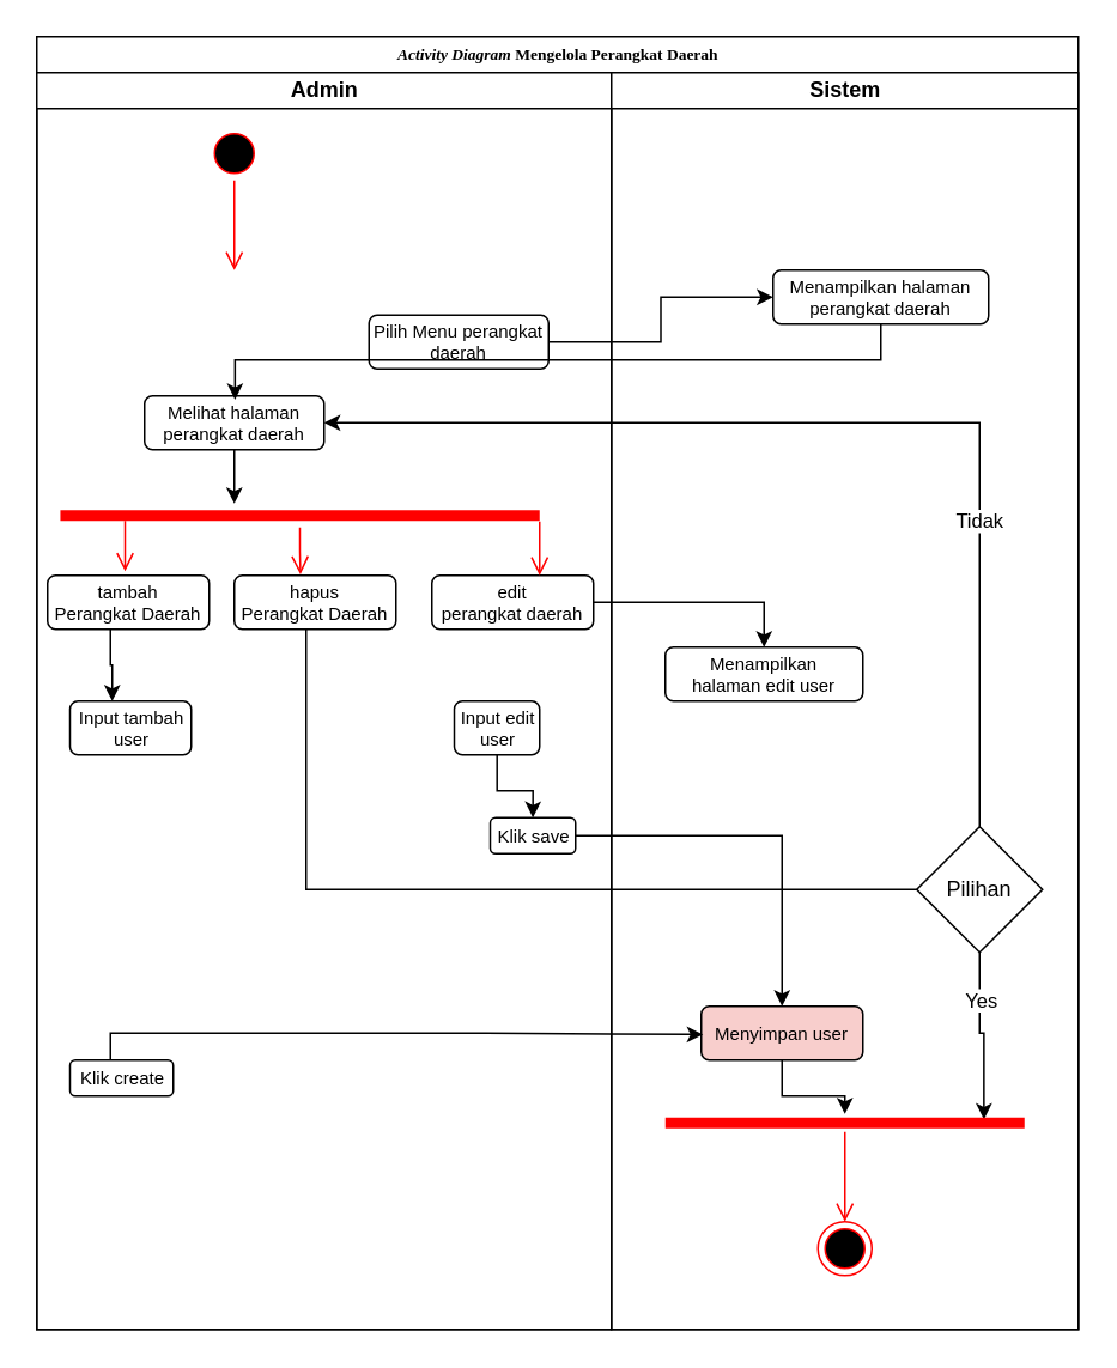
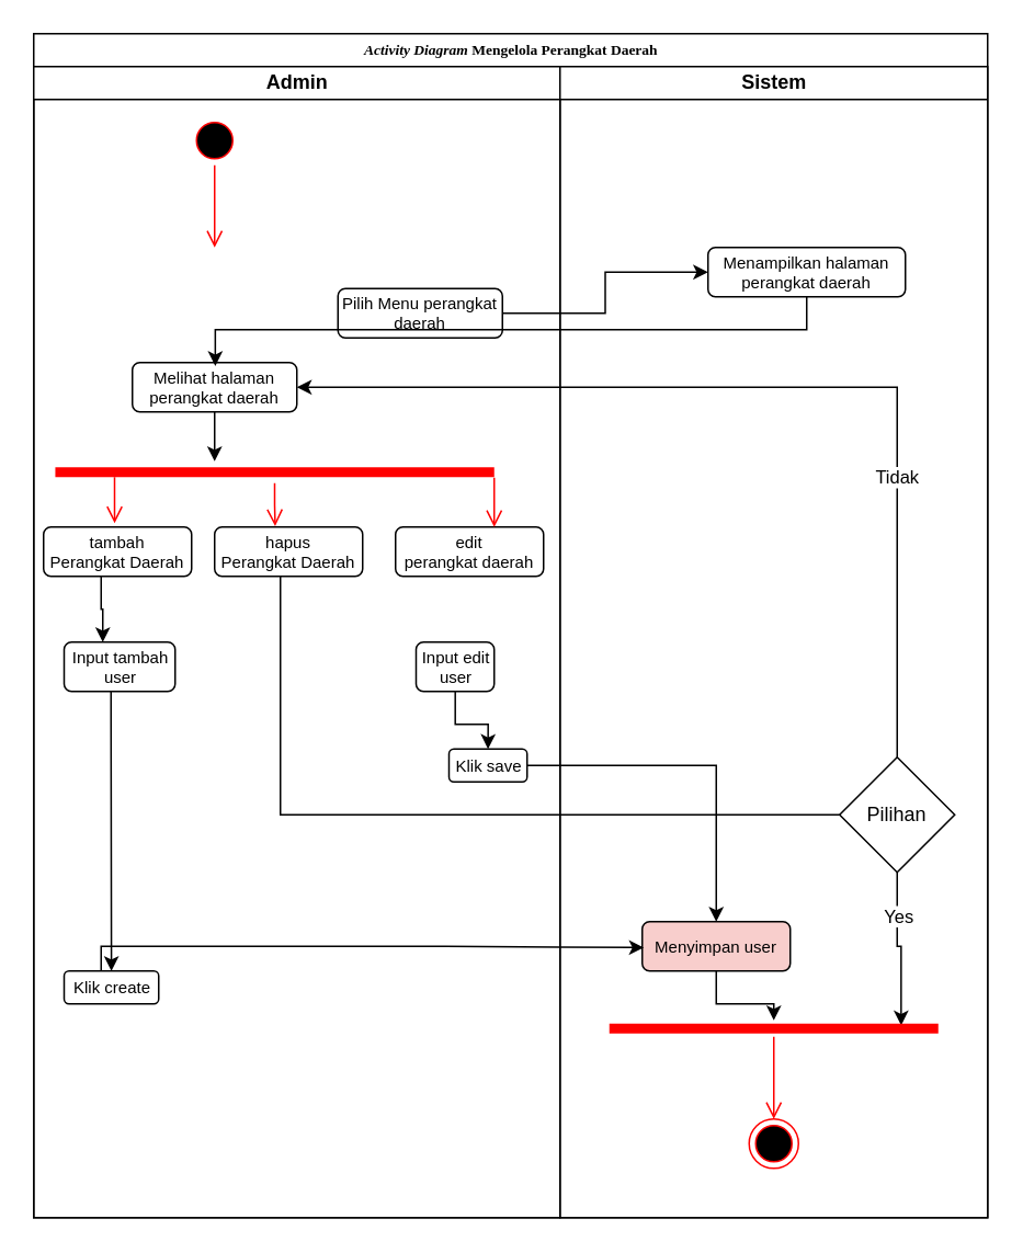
  <mxCell id="0" />
  <mxCell id="1" parent="0" />
  <mxCell id="2" value="&lt;font style=&quot;font-size: 9px;&quot;&gt;&lt;b style=&quot;mso-bidi-font-weight:normal&quot;&gt;&lt;i style=&quot;mso-bidi-font-style:normal&quot;&gt;&lt;span style=&quot;font-family: &amp;quot;Times New Roman&amp;quot;, serif;&quot;&gt;Activity Diagram &lt;/span&gt;&lt;/i&gt;&lt;span style=&quot;line-height: 150%; font-family: &amp;quot;Times New Roman&amp;quot;, serif;&quot;&gt;Mengelola Perangkat Daerah&lt;br&gt;&lt;/span&gt;&lt;/b&gt;&lt;/font&gt;" style="swimlane;html=1;childLayout=stackLayout;startSize=20;rounded=0;shadow=0;labelBackgroundColor=none;strokeWidth=1;fontFamily=Verdana;fontSize=8;align=center;" vertex="1" parent="1"><mxGeometry x="20" y="20" width="580" height="720" as="geometry" /></mxCell>
  <mxCell id="3" value="Admin" style="swimlane;html=1;startSize=20;" vertex="1" parent="2"><mxGeometry y="20" width="320" height="700" as="geometry" /></mxCell>
  <mxCell id="4" value="&lt;font style=&quot;font-size: 10px;&quot;&gt;Pilih Menu perangkat daerah&lt;br&gt;&lt;/font&gt;" style="rounded=1;whiteSpace=wrap;html=1;fontSize=10;" vertex="1" parent="3"><mxGeometry x="185" y="135" width="100" height="30" as="geometry" /></mxCell>
  <mxCell id="5" style="edgeStyle=orthogonalEdgeStyle;rounded=0;orthogonalLoop=1;jettySize=auto;html=1;" edge="1" parent="3" source="6"><mxGeometry relative="1" as="geometry"><mxPoint x="110" y="240" as="targetPoint" /></mxGeometry></mxCell>
  <mxCell id="6" value="&lt;div style=&quot;font-size: 10px;&quot;&gt;&lt;font style=&quot;font-size: 10px;&quot;&gt;Melihat halaman&lt;/font&gt;&lt;/div&gt;&lt;div style=&quot;font-size: 10px;&quot;&gt;perangkat daerah&lt;br&gt;&lt;/div&gt;" style="rounded=1;whiteSpace=wrap;html=1;fontSize=10;" vertex="1" parent="3"><mxGeometry x="60" y="180" width="100" height="30" as="geometry" /></mxCell>
  <mxCell id="7" style="edgeStyle=orthogonalEdgeStyle;rounded=0;orthogonalLoop=1;jettySize=auto;html=1;" edge="1" parent="3" source="8" target="12"><mxGeometry relative="1" as="geometry"><Array as="points"><mxPoint x="41" y="330" /><mxPoint x="42" y="330" /></Array></mxGeometry></mxCell>
  <mxCell id="8" value="&lt;div style=&quot;font-size: 10px;&quot;&gt;&lt;font style=&quot;font-size: 10px;&quot;&gt;tambah&lt;/font&gt;&lt;/div&gt;&lt;div style=&quot;font-size: 10px;&quot;&gt;Perangkat Daerah&lt;font style=&quot;font-size: 10px;&quot;&gt;&lt;br style=&quot;font-size: 10px;&quot;&gt;&lt;/font&gt;&lt;/div&gt;" style="rounded=1;whiteSpace=wrap;html=1;fontSize=10;" vertex="1" parent="3"><mxGeometry x="6" y="280" width="90" height="30" as="geometry" /></mxCell>
  <mxCell id="9" value="&lt;div style=&quot;font-size: 10px;&quot;&gt;&lt;font style=&quot;font-size: 10px;&quot;&gt;hapus&lt;/font&gt;&lt;/div&gt;&lt;div style=&quot;font-size: 10px;&quot;&gt;Perangkat Daerah&lt;font style=&quot;font-size: 10px;&quot;&gt;&lt;br style=&quot;font-size: 10px;&quot;&gt;&lt;/font&gt;&lt;/div&gt;" style="rounded=1;whiteSpace=wrap;html=1;fontSize=10;" vertex="1" parent="3"><mxGeometry x="110" y="280" width="90" height="30" as="geometry" /></mxCell>
  <mxCell id="10" value="&lt;div style=&quot;font-size: 10px;&quot;&gt;&lt;font style=&quot;font-size: 10px;&quot;&gt;edit&lt;/font&gt;&lt;/div&gt;&lt;div style=&quot;font-size: 10px;&quot;&gt;perangkat daerah&lt;font style=&quot;font-size: 10px;&quot;&gt;&lt;br style=&quot;font-size: 10px;&quot;&gt;&lt;/font&gt;&lt;/div&gt;" style="rounded=1;whiteSpace=wrap;html=1;fontSize=10;" vertex="1" parent="3"><mxGeometry x="220" y="280" width="90" height="30" as="geometry" /></mxCell>
+ <mxCell id="11" style="edgeStyle=orthogonalEdgeStyle;rounded=0;orthogonalLoop=1;jettySize=auto;html=1;entryX=0.5;entryY=0;entryDx=0;entryDy=0;" edge="1" parent="3" source="12" target="15"><mxGeometry relative="1" as="geometry"><Array as="points"><mxPoint x="47" y="400" /><mxPoint x="47" y="400" /></Array></mxGeometry></mxCell>
  <mxCell id="12" value="&lt;div style=&quot;font-size: 10px;&quot;&gt;&lt;font style=&quot;font-size: 10px;&quot;&gt;Input tambah&lt;/font&gt;&lt;/div&gt;&lt;div style=&quot;font-size: 10px;&quot;&gt;&lt;font style=&quot;font-size: 10px;&quot;&gt;user&lt;br style=&quot;font-size: 10px;&quot;&gt;&lt;/font&gt;&lt;/div&gt;" style="rounded=1;whiteSpace=wrap;html=1;fontSize=10;" vertex="1" parent="3"><mxGeometry x="18.5" y="350" width="67.5" height="30" as="geometry" /></mxCell>
  <mxCell id="13" style="edgeStyle=orthogonalEdgeStyle;rounded=0;orthogonalLoop=1;jettySize=auto;html=1;entryX=0.5;entryY=0;entryDx=0;entryDy=0;fontSize=10;" edge="1" parent="3" source="14" target="16"><mxGeometry relative="1" as="geometry" /></mxCell>
  <mxCell id="14" value="&lt;div style=&quot;font-size: 10px;&quot;&gt;&lt;font style=&quot;font-size: 10px;&quot;&gt;Input edit&lt;/font&gt;&lt;/div&gt;&lt;div style=&quot;font-size: 10px;&quot;&gt;user&lt;font style=&quot;font-size: 10px;&quot;&gt;&lt;br style=&quot;font-size: 10px;&quot;&gt;&lt;/font&gt;&lt;/div&gt;" style="rounded=1;whiteSpace=wrap;html=1;fontSize=10;" vertex="1" parent="3"><mxGeometry x="232.5" y="350" width="47.5" height="30" as="geometry" /></mxCell>
  <mxCell id="15" value="Klik create" style="rounded=1;whiteSpace=wrap;html=1;fontSize=10;" vertex="1" parent="3"><mxGeometry x="18.5" y="550" width="57.5" height="20" as="geometry" /></mxCell>
  <mxCell id="16" value="Klik save" style="rounded=1;whiteSpace=wrap;html=1;fontSize=10;" vertex="1" parent="3"><mxGeometry x="252.5" y="415" width="47.5" height="20" as="geometry" /></mxCell>
  <mxCell id="17" value="" style="ellipse;html=1;shape=startState;fillColor=#000000;strokeColor=#ff0000;" vertex="1" parent="3"><mxGeometry x="95" y="30" width="30" height="30" as="geometry" /></mxCell>
  <mxCell id="18" value="" style="edgeStyle=orthogonalEdgeStyle;html=1;verticalAlign=bottom;endArrow=open;endSize=8;strokeColor=#ff0000;rounded=0;" edge="1" parent="3" source="17"><mxGeometry relative="1" as="geometry"><mxPoint x="110" y="110" as="targetPoint" /></mxGeometry></mxCell>
  <mxCell id="19" value="" style="shape=line;html=1;strokeWidth=6;strokeColor=#ff0000;" vertex="1" parent="3"><mxGeometry x="13.13" y="240" width="266.87" height="13.34" as="geometry" /></mxCell>
  <mxCell id="20" value="" style="edgeStyle=orthogonalEdgeStyle;html=1;verticalAlign=bottom;endArrow=open;endSize=8;strokeColor=#ff0000;rounded=0;entryX=0.409;entryY=-0.017;entryDx=0;entryDy=0;entryPerimeter=0;" edge="1" parent="3" source="19" target="9"><mxGeometry relative="1" as="geometry"><mxPoint x="113" y="280" as="targetPoint" /></mxGeometry></mxCell>
  <mxCell id="21" value="" style="edgeStyle=orthogonalEdgeStyle;html=1;verticalAlign=bottom;endArrow=open;endSize=8;strokeColor=#ff0000;rounded=0;" edge="1" parent="3"><mxGeometry relative="1" as="geometry"><mxPoint x="280" y="280" as="targetPoint" /><mxPoint x="280" y="250" as="sourcePoint" /></mxGeometry></mxCell>
  <mxCell id="22" value="" style="edgeStyle=orthogonalEdgeStyle;html=1;verticalAlign=bottom;endArrow=open;endSize=8;strokeColor=#ff0000;rounded=0;exitX=0.135;exitY=0.722;exitDx=0;exitDy=0;exitPerimeter=0;entryX=0.48;entryY=-0.077;entryDx=0;entryDy=0;entryPerimeter=0;" edge="1" parent="3" source="19" target="8"><mxGeometry relative="1" as="geometry"><mxPoint x="133" y="300" as="targetPoint" /><mxPoint x="133" y="270" as="sourcePoint" /></mxGeometry></mxCell>
  <mxCell id="23" value="Sistem" style="swimlane;html=1;startSize=20;" vertex="1" parent="2"><mxGeometry x="320" y="20" width="260" height="700" as="geometry" /></mxCell>
  <mxCell id="24" value="&lt;font style=&quot;font-size: 10px;&quot;&gt;Menampilkan halaman perangkat daerah&lt;br&gt;&lt;/font&gt;" style="rounded=1;whiteSpace=wrap;html=1;fontSize=10;" vertex="1" parent="23"><mxGeometry x="90" y="110" width="120" height="30" as="geometry" /></mxCell>
  <mxCell id="25" style="edgeStyle=orthogonalEdgeStyle;rounded=0;orthogonalLoop=1;jettySize=auto;html=1;" edge="1" parent="23" source="26" target="31"><mxGeometry relative="1" as="geometry" /></mxCell>
  <mxCell id="26" value="&lt;font style=&quot;font-size: 10px;&quot;&gt;Menyimpan user&lt;/font&gt;" style="rounded=1;whiteSpace=wrap;html=1;fontSize=10;fillColor=#f8cecc;" vertex="1" parent="23"><mxGeometry x="50" y="520" width="90" height="30" as="geometry" /></mxCell>
- <mxCell id="27" value="&lt;div style=&quot;font-size: 10px;&quot;&gt;Menampilkan&lt;/div&gt;&lt;div style=&quot;font-size: 10px;&quot;&gt;halaman edit user&lt;br style=&quot;font-size: 10px;&quot;&gt;&lt;/div&gt;" style="rounded=1;whiteSpace=wrap;html=1;fontSize=10;" vertex="1" parent="23"><mxGeometry x="30" y="320" width="110" height="30" as="geometry" /></mxCell>
  <mxCell id="28" style="edgeStyle=orthogonalEdgeStyle;rounded=0;orthogonalLoop=1;jettySize=auto;html=1;entryX=0.887;entryY=0.31;entryDx=0;entryDy=0;entryPerimeter=0;" edge="1" parent="23" source="30" target="31"><mxGeometry relative="1" as="geometry"><mxPoint x="204" y="570" as="targetPoint" /></mxGeometry></mxCell>
  <mxCell id="29" value="Yes" style="edgeLabel;html=1;align=center;verticalAlign=middle;resizable=0;points=[];" vertex="1" connectable="0" parent="28"><mxGeometry x="-0.446" relative="1" as="geometry"><mxPoint as="offset" /></mxGeometry></mxCell>
  <mxCell id="30" value="Pilihan" style="rhombus;whiteSpace=wrap;html=1;" vertex="1" parent="23"><mxGeometry x="170" y="420" width="70" height="70" as="geometry" /></mxCell>
  <mxCell id="31" value="" style="shape=line;html=1;strokeWidth=6;strokeColor=#ff0000;" vertex="1" parent="23"><mxGeometry x="30" y="580" width="200" height="10" as="geometry" /></mxCell>
  <mxCell id="32" value="" style="edgeStyle=orthogonalEdgeStyle;html=1;verticalAlign=bottom;endArrow=open;endSize=8;strokeColor=#ff0000;rounded=0;" edge="1" parent="23" source="31"><mxGeometry relative="1" as="geometry"><mxPoint x="130" y="640" as="targetPoint" /></mxGeometry></mxCell>
  <mxCell id="33" value="" style="ellipse;html=1;shape=endState;fillColor=#000000;strokeColor=#ff0000;" vertex="1" parent="23"><mxGeometry x="115" y="640" width="30" height="30" as="geometry" /></mxCell>
  <mxCell id="34" style="edgeStyle=orthogonalEdgeStyle;rounded=0;orthogonalLoop=1;jettySize=auto;html=1;entryX=0;entryY=0.5;entryDx=0;entryDy=0;" edge="1" parent="2" source="4" target="24"><mxGeometry relative="1" as="geometry" /></mxCell>
  <mxCell id="35" style="edgeStyle=orthogonalEdgeStyle;rounded=0;orthogonalLoop=1;jettySize=auto;html=1;entryX=0.504;entryY=0.071;entryDx=0;entryDy=0;entryPerimeter=0;exitX=0.5;exitY=1;exitDx=0;exitDy=0;" edge="1" parent="2" source="24" target="6"><mxGeometry relative="1" as="geometry"><Array as="points"><mxPoint x="470" y="180" /><mxPoint x="110" y="180" /></Array></mxGeometry></mxCell>
  <mxCell id="36" style="edgeStyle=orthogonalEdgeStyle;rounded=0;orthogonalLoop=1;jettySize=auto;html=1;entryX=0.011;entryY=0.526;entryDx=0;entryDy=0;entryPerimeter=0;" edge="1" parent="2" source="15" target="26"><mxGeometry relative="1" as="geometry"><Array as="points"><mxPoint x="41" y="555" /><mxPoint x="250" y="555" /></Array></mxGeometry></mxCell>
- <mxCell id="37" style="edgeStyle=orthogonalEdgeStyle;rounded=0;orthogonalLoop=1;jettySize=auto;html=1;entryX=0.5;entryY=0;entryDx=0;entryDy=0;" edge="1" parent="2" source="10" target="27"><mxGeometry relative="1" as="geometry"><mxPoint x="380" y="315" as="targetPoint" /></mxGeometry></mxCell>
  <mxCell id="38" style="edgeStyle=orthogonalEdgeStyle;rounded=0;orthogonalLoop=1;jettySize=auto;html=1;entryX=0;entryY=0.5;entryDx=0;entryDy=0;endArrow=none;" edge="1" parent="2" source="9" target="30"><mxGeometry relative="1" as="geometry"><mxPoint x="390" y="480" as="targetPoint" /><Array as="points"><mxPoint x="150" y="475" /></Array></mxGeometry></mxCell>
  <mxCell id="39" style="edgeStyle=orthogonalEdgeStyle;rounded=0;orthogonalLoop=1;jettySize=auto;html=1;entryX=1;entryY=0.5;entryDx=0;entryDy=0;" edge="1" parent="2" source="30" target="6"><mxGeometry relative="1" as="geometry"><Array as="points"><mxPoint x="525" y="215" /></Array></mxGeometry></mxCell>
  <mxCell id="40" value="Tidak" style="edgeLabel;html=1;align=center;verticalAlign=middle;resizable=0;points=[];" vertex="1" connectable="0" parent="39"><mxGeometry x="-0.421" y="1" relative="1" as="geometry"><mxPoint as="offset" /></mxGeometry></mxCell>
  <mxCell id="41" style="edgeStyle=orthogonalEdgeStyle;rounded=0;orthogonalLoop=1;jettySize=auto;html=1;entryX=0.5;entryY=0;entryDx=0;entryDy=0;" edge="1" parent="2" source="16" target="26"><mxGeometry relative="1" as="geometry" /></mxCell>
